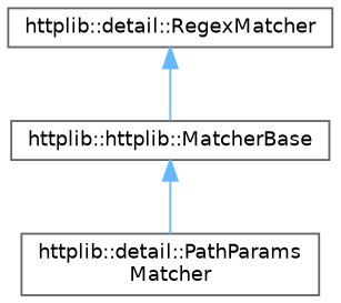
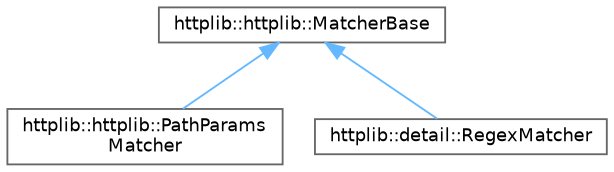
  digraph {
    rankdir=TB
    node [color=grey40 fillcolor=white fontname=Helvetica fontsize=10 shape=box style=filled]
    edge [color=steelblue1 dir=back fontname=Helvetica fontsize=10 labelfontname=Helvetica labelfontsize=10 style=solid]
    n1 [height=0.2 label="httplib::httplib::MatcherBase" width=0.4]
-   n2 [height=0.2 label="httplib::detail::PathParams\lMatcher" width=0.4]
+   n2 [height=0.2 label="httplib::httplib::PathParams\lMatcher" width=0.4]
    n3 [height=0.2 label="httplib::detail::RegexMatcher" width=0.4]
    n1 -> n2
-   n3 -> n1
+   n1 -> n3
  }
